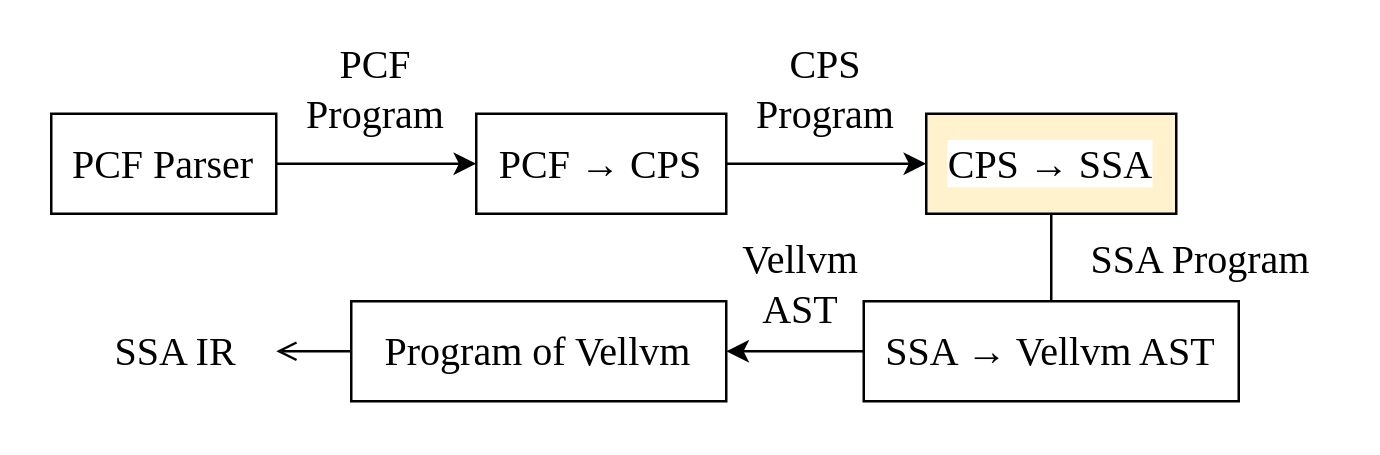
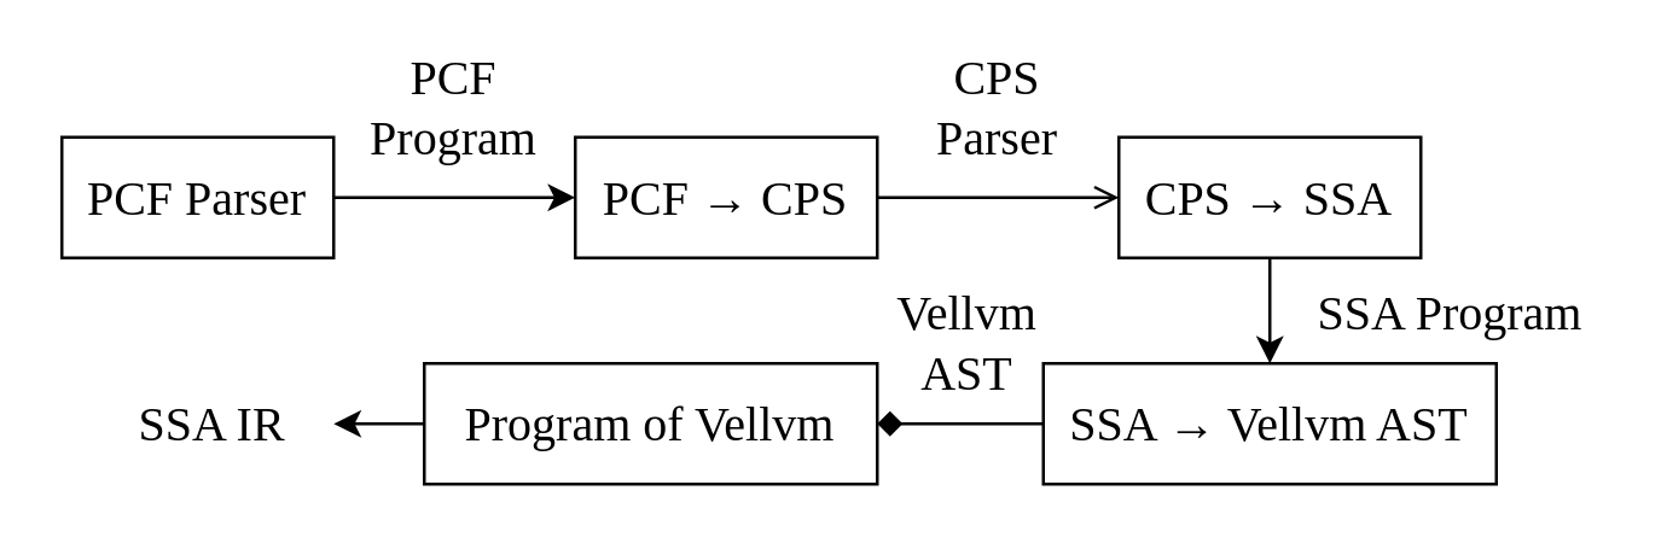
  <mxCell id="0" />
  <mxCell id="1" parent="0" />
  <mxCell id="2" value="" style="edgeStyle=orthogonalEdgeStyle;rounded=0;orthogonalLoop=1;jettySize=auto;html=1;fontFamily=Times New Roman;fontSize=16;fontColor=#000000;" parent="1" source="3" target="5" edge="1"><mxGeometry relative="1" as="geometry" /></mxCell>
  <mxCell id="3" value="PCF Parser" style="rounded=0;whiteSpace=wrap;html=1;labelBackgroundColor=#ffffff;fontFamily=Times New Roman;fontSize=16;fontColor=#000000;" parent="1" vertex="1"><mxGeometry x="20" y="45" width="90" height="40" as="geometry" /></mxCell>
- <mxCell id="4" value="" style="edgeStyle=orthogonalEdgeStyle;rounded=0;orthogonalLoop=1;jettySize=auto;html=1;fontFamily=Times New Roman;fontSize=16;fontColor=#000000;" parent="1" source="5" target="7" edge="1"><mxGeometry relative="1" as="geometry" /></mxCell>
+ <mxCell id="4" value="" style="edgeStyle=orthogonalEdgeStyle;rounded=0;orthogonalLoop=1;jettySize=auto;html=1;fontFamily=Times New Roman;fontSize=16;fontColor=#000000;endArrow=open;" parent="1" source="5" target="7" edge="1"><mxGeometry relative="1" as="geometry" /></mxCell>
  <mxCell id="5" value="PCF&amp;nbsp;→ CPS" style="rounded=0;whiteSpace=wrap;html=1;labelBackgroundColor=#ffffff;fontFamily=Times New Roman;fontSize=16;fontColor=#000000;" parent="1" vertex="1"><mxGeometry x="190" y="45" width="100" height="40" as="geometry" /></mxCell>
- <mxCell id="6" value="" style="edgeStyle=orthogonalEdgeStyle;rounded=0;orthogonalLoop=1;jettySize=auto;html=1;fontFamily=Times New Roman;fontSize=16;fontColor=#000000;endArrow=none;" parent="1" source="7" target="9" edge="1"><mxGeometry relative="1" as="geometry" /></mxCell>
- <mxCell id="7" value="CPS → SSA" style="rounded=0;whiteSpace=wrap;html=1;labelBackgroundColor=#ffffff;fontFamily=Times New Roman;fontSize=16;fontColor=#000000;fillColor=#fff2cc;" parent="1" vertex="1"><mxGeometry x="370" y="45" width="100" height="40" as="geometry" /></mxCell>
- <mxCell id="8" value="" style="edgeStyle=orthogonalEdgeStyle;rounded=0;orthogonalLoop=1;jettySize=auto;html=1;fontFamily=Times New Roman;fontSize=16;fontColor=#000000;" parent="1" source="9" target="11" edge="1"><mxGeometry relative="1" as="geometry" /></mxCell>
+ <mxCell id="6" value="" style="edgeStyle=orthogonalEdgeStyle;rounded=0;orthogonalLoop=1;jettySize=auto;html=1;fontFamily=Times New Roman;fontSize=16;fontColor=#000000;" parent="1" source="7" target="9" edge="1"><mxGeometry relative="1" as="geometry" /></mxCell>
+ <mxCell id="7" value="CPS → SSA" style="rounded=0;whiteSpace=wrap;html=1;labelBackgroundColor=#ffffff;fontFamily=Times New Roman;fontSize=16;fontColor=#000000;" parent="1" vertex="1"><mxGeometry x="370" y="45" width="100" height="40" as="geometry" /></mxCell>
+ <mxCell id="8" value="" style="edgeStyle=orthogonalEdgeStyle;rounded=0;orthogonalLoop=1;jettySize=auto;html=1;fontFamily=Times New Roman;fontSize=16;fontColor=#000000;endArrow=diamond;" parent="1" source="9" target="11" edge="1"><mxGeometry relative="1" as="geometry" /></mxCell>
  <mxCell id="9" value="SSA → Vellvm AST" style="rounded=0;whiteSpace=wrap;html=1;labelBackgroundColor=#ffffff;fontFamily=Times New Roman;fontSize=16;fontColor=#000000;" parent="1" vertex="1"><mxGeometry x="345" y="120" width="150" height="40" as="geometry" /></mxCell>
- <mxCell id="10" value="" style="edgeStyle=orthogonalEdgeStyle;rounded=0;orthogonalLoop=1;jettySize=auto;html=1;fontFamily=Times New Roman;fontSize=16;fontColor=#000000;endArrow=open;" parent="1" source="11" target="12" edge="1"><mxGeometry relative="1" as="geometry" /></mxCell>
+ <mxCell id="10" value="" style="edgeStyle=orthogonalEdgeStyle;rounded=0;orthogonalLoop=1;jettySize=auto;html=1;fontFamily=Times New Roman;fontSize=16;fontColor=#000000;" parent="1" source="11" target="12" edge="1"><mxGeometry relative="1" as="geometry" /></mxCell>
  <mxCell id="11" value="Program of Vellvm" style="rounded=0;whiteSpace=wrap;html=1;labelBackgroundColor=#ffffff;fontFamily=Times New Roman;fontSize=16;fontColor=#000000;" parent="1" vertex="1"><mxGeometry x="140" y="120" width="150" height="40" as="geometry" /></mxCell>
  <mxCell id="12" value="SSA IR" style="text;html=1;strokeColor=none;fillColor=none;align=center;verticalAlign=middle;whiteSpace=wrap;rounded=0;fontSize=16;fontFamily=Times New Roman;fontColor=#000000;" parent="1" vertex="1"><mxGeometry x="30" y="125" width="80" height="30" as="geometry" /></mxCell>
  <mxCell id="13" value="PCF Program" style="text;html=1;strokeColor=none;fillColor=none;align=center;verticalAlign=middle;whiteSpace=wrap;rounded=0;fontSize=16;fontFamily=Times New Roman;fontColor=#000000;" parent="1" vertex="1"><mxGeometry x="120" y="20" width="60" height="30" as="geometry" /></mxCell>
- <mxCell id="14" value="CPS Program" style="text;html=1;strokeColor=none;fillColor=none;align=center;verticalAlign=middle;whiteSpace=wrap;rounded=0;fontSize=16;fontFamily=Times New Roman;fontColor=#000000;" parent="1" vertex="1"><mxGeometry x="300" y="27.5" width="60" height="15" as="geometry" /></mxCell>
+ <mxCell id="14" value="CPS Parser" style="text;html=1;strokeColor=none;fillColor=none;align=center;verticalAlign=middle;whiteSpace=wrap;rounded=0;fontSize=16;fontFamily=Times New Roman;fontColor=#000000;" parent="1" vertex="1"><mxGeometry x="300" y="27.5" width="60" height="15" as="geometry" /></mxCell>
  <mxCell id="15" value="SSA Program" style="text;html=1;strokeColor=none;fillColor=none;align=center;verticalAlign=middle;whiteSpace=wrap;rounded=0;fontSize=16;fontFamily=Times New Roman;fontColor=#000000;" parent="1" vertex="1"><mxGeometry x="430" y="95" width="100" height="15" as="geometry" /></mxCell>
  <mxCell id="16" value="Vellvm AST" style="text;html=1;strokeColor=none;fillColor=none;align=center;verticalAlign=middle;whiteSpace=wrap;rounded=0;fontSize=16;fontFamily=Times New Roman;fontColor=#000000;" parent="1" vertex="1"><mxGeometry x="280" y="105" width="80" height="15" as="geometry" /></mxCell>
